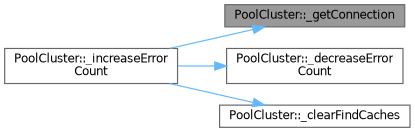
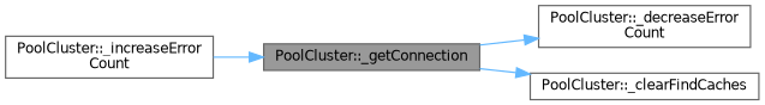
  digraph {
    rankdir=LR
    node [color=grey40 fillcolor=white fontname=Helvetica fontsize=10 shape=box style=filled]
    edge [color=steelblue1 fontname=Helvetica fontsize=10 labelfontname=Helvetica labelfontsize=10 style=solid]
    n1 [color=gray40 fillcolor=grey60 fontcolor=black height=0.2 label="PoolCluster::_getConnection" width=0.4]
    n2 [height=0.2 label="PoolCluster::_decreaseError\lCount" width=0.4]
    n3 [height=0.2 label="PoolCluster::_increaseError\lCount" width=0.4]
    n4 [height=0.2 label="PoolCluster::_clearFindCaches" width=0.4]
-   n3 -> n2
+   n1 -> n2
    n3 -> n1
-   n3 -> n4
+   n1 -> n4
  }
